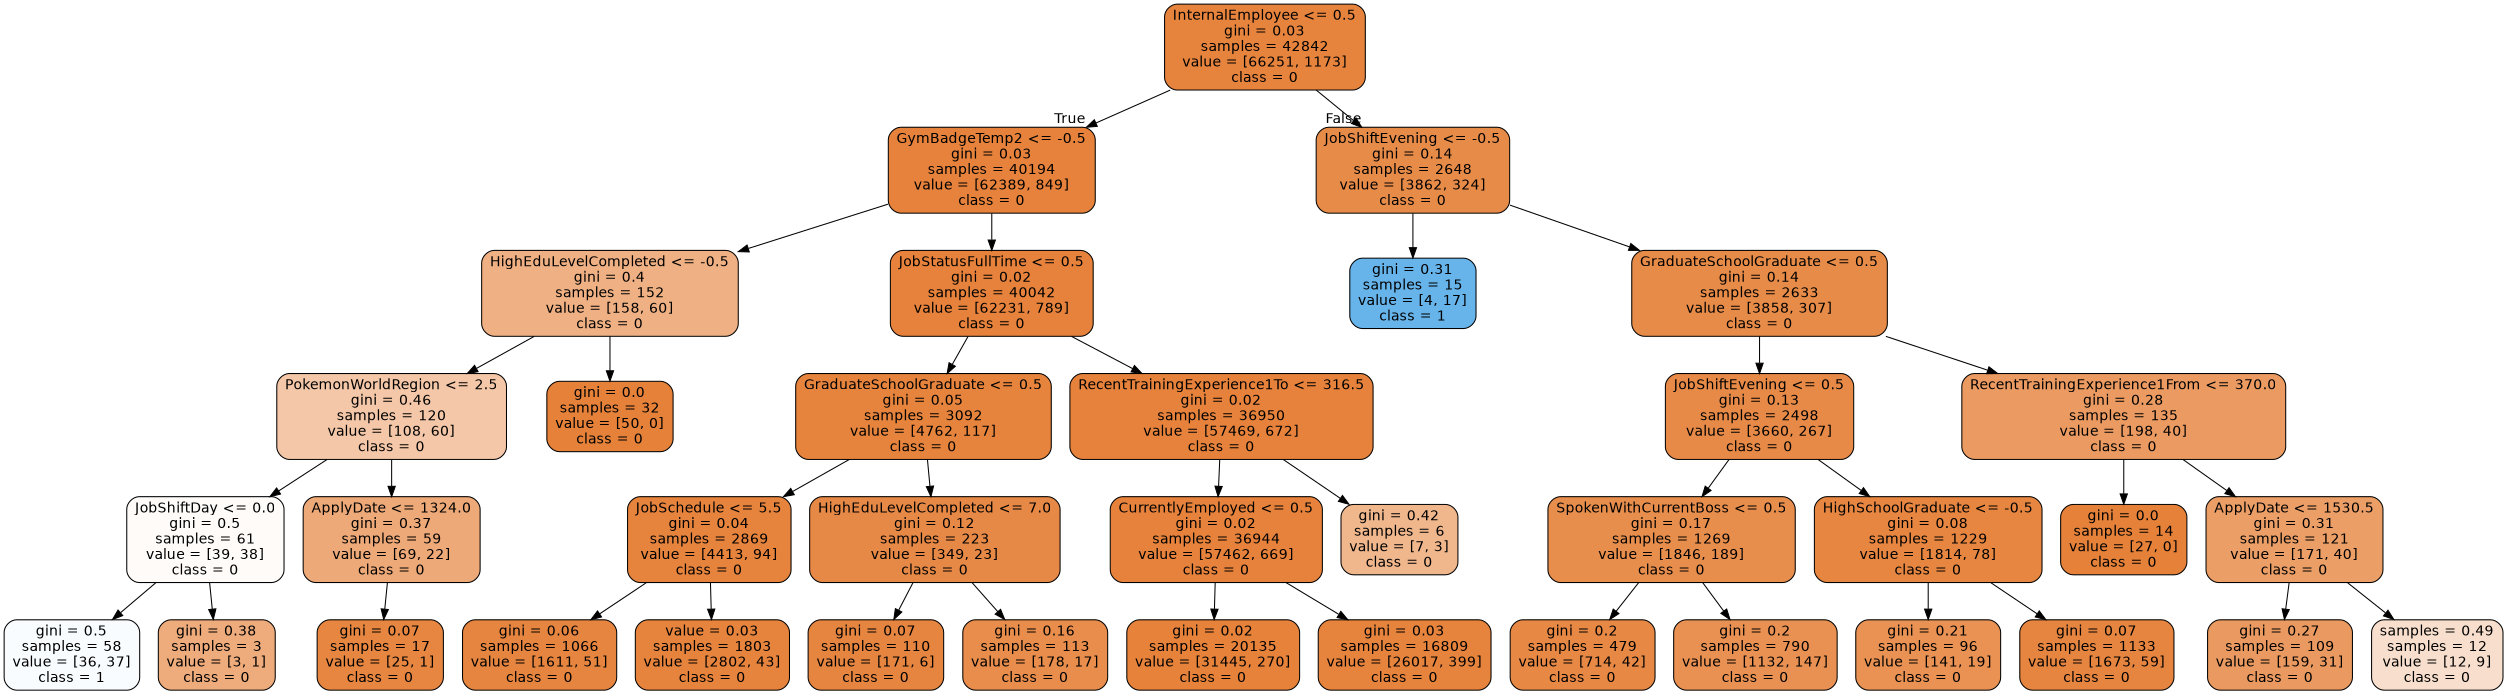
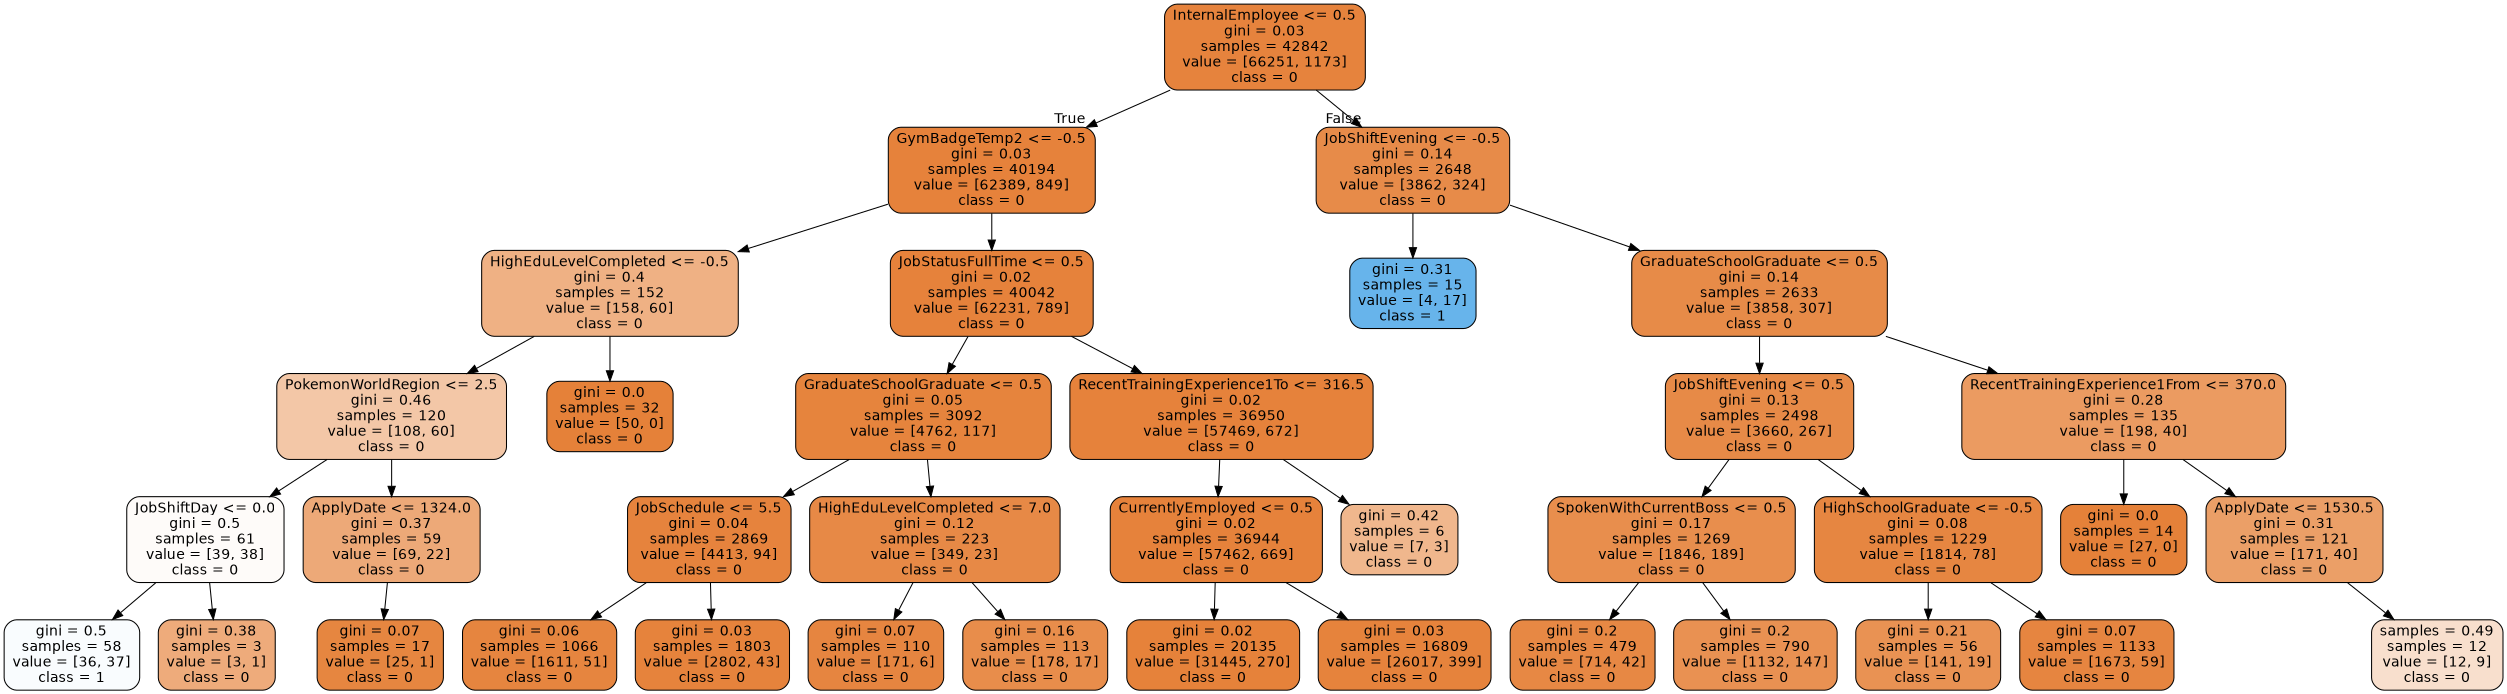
  digraph {
    node [color=black fillcolor="#e58139fc" fontname=helvetica shape=box style="filled, rounded"]
    edge [fontname=helvetica]
    n1 [fillcolor="#e58139fa" label="InternalEmployee <= 0.5\ngini = 0.03\nsamples = 42842\nvalue = [66251, 1173]\nclass = 0"]
    n2 [label="GymBadgeTemp2 <= -0.5\ngini = 0.03\nsamples = 40194\nvalue = [62389, 849]\nclass = 0"]
    n3 [fillcolor="#e58139ea" label="JobShiftEvening <= -0.5\ngini = 0.14\nsamples = 2648\nvalue = [3862, 324]\nclass = 0"]
    n4 [fillcolor="#e581399e" label="HighEduLevelCompleted <= -0.5\ngini = 0.4\nsamples = 152\nvalue = [158, 60]\nclass = 0"]
    n5 [label="JobStatusFullTime <= 0.5\ngini = 0.02\nsamples = 40042\nvalue = [62231, 789]\nclass = 0"]
    n6 [fillcolor="#399de5c3" label="gini = 0.31\nsamples = 15\nvalue = [4, 17]\nclass = 1"]
    n7 [fillcolor="#e58139eb" label="GraduateSchoolGraduate <= 0.5\ngini = 0.14\nsamples = 2633\nvalue = [3858, 307]\nclass = 0"]
    n8 [fillcolor="#e5813971" label="PokemonWorldRegion <= 2.5\ngini = 0.46\nsamples = 120\nvalue = [108, 60]\nclass = 0"]
    n9 [fillcolor="#e58139ff" label="gini = 0.0\nsamples = 32\nvalue = [50, 0]\nclass = 0"]
    n10 [fillcolor="#e58139f9" label="GraduateSchoolGraduate <= 0.5\ngini = 0.05\nsamples = 3092\nvalue = [4762, 117]\nclass = 0"]
    n11 [label="RecentTrainingExperience1To <= 316.5\ngini = 0.02\nsamples = 36950\nvalue = [57469, 672]\nclass = 0"]
    n12 [fillcolor="#e5813907" label="JobShiftDay <= 0.0\ngini = 0.5\nsamples = 61\nvalue = [39, 38]\nclass = 0"]
    n13 [fillcolor="#e58139ae" label="ApplyDate <= 1324.0\ngini = 0.37\nsamples = 59\nvalue = [69, 22]\nclass = 0"]
    n14 [fillcolor="#399de507" label="gini = 0.5\nsamples = 58\nvalue = [36, 37]\nclass = 1"]
    n15 [fillcolor="#e58139aa" label="gini = 0.38\nsamples = 3\nvalue = [3, 1]\nclass = 0"]
    n16 [fillcolor="#e58139f5" label="gini = 0.07\nsamples = 17\nvalue = [25, 1]\nclass = 0"]
    n17 [fillcolor="#e58139fa" label="JobSchedule <= 5.5\ngini = 0.04\nsamples = 2869\nvalue = [4413, 94]\nclass = 0"]
    n18 [fillcolor="#e58139ee" label="HighEduLevelCompleted <= 7.0\ngini = 0.12\nsamples = 223\nvalue = [349, 23]\nclass = 0"]
    n19 [label="CurrentlyEmployed <= 0.5\ngini = 0.02\nsamples = 36944\nvalue = [57462, 669]\nclass = 0"]
    n20 [fillcolor="#e5813992" label="gini = 0.42\nsamples = 6\nvalue = [7, 3]\nclass = 0"]
    n21 [fillcolor="#e58139f7" label="gini = 0.06\nsamples = 1066\nvalue = [1611, 51]\nclass = 0"]
-   n22 [fillcolor="#e58139fb" label="value = 0.03\nsamples = 1803\nvalue = [2802, 43]\nclass = 0"]
+   n22 [fillcolor="#e58139fb" label="gini = 0.03\nsamples = 1803\nvalue = [2802, 43]\nclass = 0"]
    n23 [fillcolor="#e58139f6" label="gini = 0.07\nsamples = 110\nvalue = [171, 6]\nclass = 0"]
    n24 [fillcolor="#e58139e7" label="gini = 0.16\nsamples = 113\nvalue = [178, 17]\nclass = 0"]
    n25 [fillcolor="#e58139fd" label="gini = 0.02\nsamples = 20135\nvalue = [31445, 270]\nclass = 0"]
    n26 [fillcolor="#e58139fb" label="gini = 0.03\nsamples = 16809\nvalue = [26017, 399]\nclass = 0"]
    n27 [fillcolor="#e58139ec" label="JobShiftEvening <= 0.5\ngini = 0.13\nsamples = 2498\nvalue = [3660, 267]\nclass = 0"]
    n28 [fillcolor="#e58139cb" label="RecentTrainingExperience1From <= 370.0\ngini = 0.28\nsamples = 135\nvalue = [198, 40]\nclass = 0"]
    n29 [fillcolor="#e58139e5" label="SpokenWithCurrentBoss <= 0.5\ngini = 0.17\nsamples = 1269\nvalue = [1846, 189]\nclass = 0"]
    n30 [fillcolor="#e58139f4" label="HighSchoolGraduate <= -0.5\ngini = 0.08\nsamples = 1229\nvalue = [1814, 78]\nclass = 0"]
    n31 [fillcolor="#e58139ff" label="gini = 0.0\nsamples = 14\nvalue = [27, 0]\nclass = 0"]
    n32 [fillcolor="#e58139c3" label="ApplyDate <= 1530.5\ngini = 0.31\nsamples = 121\nvalue = [171, 40]\nclass = 0"]
    n33 [fillcolor="#e58139f0" label="gini = 0.2\nsamples = 479\nvalue = [714, 42]\nclass = 0"]
    n34 [fillcolor="#e58139de" label="gini = 0.2\nsamples = 790\nvalue = [1132, 147]\nclass = 0"]
-   n35 [fillcolor="#e58139dd" label="gini = 0.21\nsamples = 96\nvalue = [141, 19]\nclass = 0"]
+   n35 [fillcolor="#e58139dd" label="gini = 0.21\nsamples = 56\nvalue = [141, 19]\nclass = 0"]
    n36 [fillcolor="#e58139f6" label="gini = 0.07\nsamples = 1133\nvalue = [1673, 59]\nclass = 0"]
-   n37 [fillcolor="#e58139cd" label="gini = 0.27\nsamples = 109\nvalue = [159, 31]\nclass = 0"]
    n38 [fillcolor="#e5813940" label="samples = 0.49\nsamples = 12\nvalue = [12, 9]\nclass = 0"]
    n1 -> n2 [headlabel=True labelangle=45 labeldistance=2.5]
    n1 -> n3 [headlabel=False labelangle=-45 labeldistance=2.5]
    n2 -> n4
    n2 -> n5
    n3 -> n6
    n3 -> n7
    n4 -> n8
    n4 -> n9
    n5 -> n10
    n5 -> n11
    n7 -> n27
    n7 -> n28
    n8 -> n12
    n8 -> n13
    n10 -> n17
    n10 -> n18
    n11 -> n19
    n11 -> n20
    n12 -> n14
    n12 -> n15
    n13 -> n16
    n17 -> n21
    n17 -> n22
    n18 -> n23
    n18 -> n24
    n19 -> n25
    n19 -> n26
    n27 -> n29
    n27 -> n30
    n28 -> n31
    n28 -> n32
    n29 -> n33
    n29 -> n34
    n30 -> n35
    n30 -> n36
-   n32 -> n37
    n32 -> n38
  }
